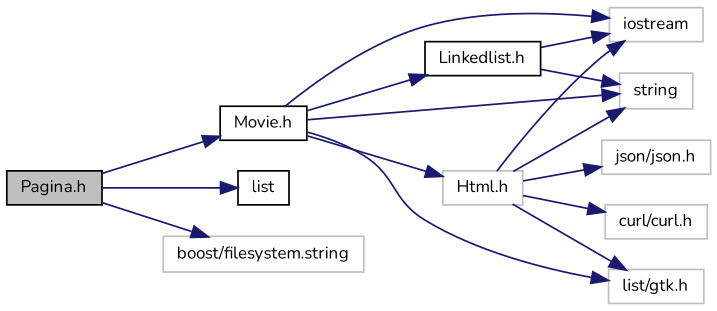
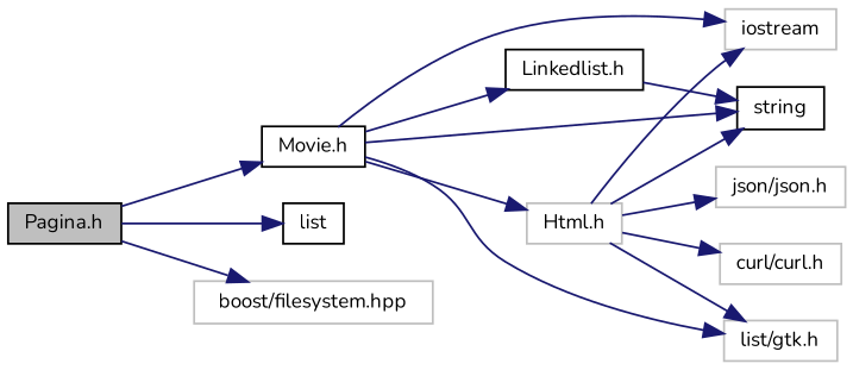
  digraph {
    fontname=Nunito
    rankdir=LR
    node [color=grey75 fillcolor=white fontname=Nunito fontsize=10 shape=record style=filled]
    edge [color=midnightblue fontname=Nunito fontsize=10 labelfontname=Helvetica labelfontsize=10 style=solid]
    n1 [color=black fillcolor=grey75 fontcolor=black height=0.2 label="Pagina.h" width=0.4]
    n2 [color=black height=0.2 label="Movie.h" width=0.4]
    n3 [color=black height=0.2 label=list width=0.4]
-   n4 [height=0.2 label="boost/filesystem.string" width=0.4]
+   n4 [height=0.2 label="boost/filesystem.hpp" width=0.4]
    n5 [height=0.2 label=iostream width=0.4]
    n6 [color=black height=0.2 label="Linkedlist.h" width=0.4]
-   n7 [height=0.2 label=string width=0.4]
+   n7 [color=black height=0.2 label=string width=0.4]
    n8 [height=0.2 label="list/gtk.h" width=0.4]
    n9 [height=0.2 label="Html.h" width=0.4]
    n10 [height=0.2 label="curl/curl.h" width=0.4]
    n11 [height=0.2 label="json/json.h" width=0.4]
    n1 -> n2
    n1 -> n3
    n1 -> n4
    n2 -> n5
    n2 -> n6
    n2 -> n7
    n2 -> n8
    n2 -> n9
-   n6 -> n5
    n6 -> n7
    n9 -> n5
    n9 -> n7
    n9 -> n8
    n9 -> n10
    n9 -> n11
  }
